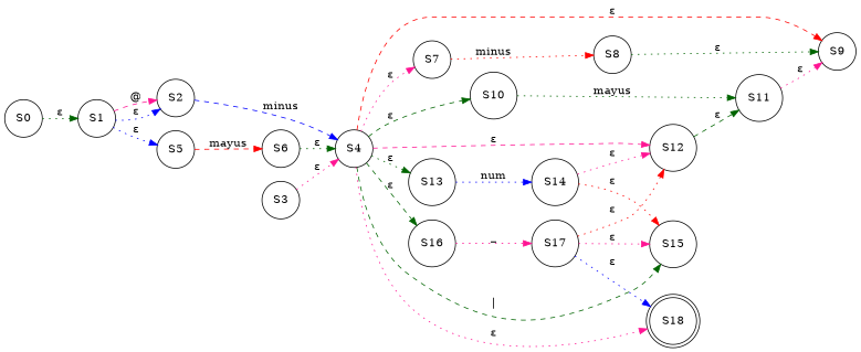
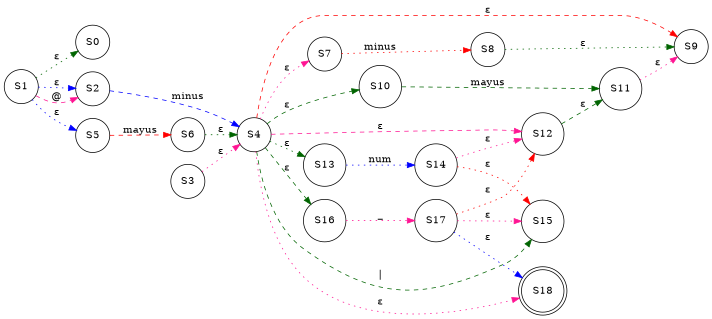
  digraph {
    forcelabels=true
    rankdir=LR
    node [shape=circle]
    edge [color=darkgreen style=dotted]
    S0
    S1
    S2
    S5
    S4
    S6
    S3
    S7
    S9
    S10
    S12
    S13
    S15
    S16
    S18 [shape=doublecircle]
    S8
    S11
    S14
    S17
-   S0 -> S1 [label="ε"]
+   S1 -> S0 [label="ε"]
    S1 -> S2 [color=blue label="ε"]
    S1 -> S2 [color=deeppink label="@" style=dashed]
    S1 -> S5 [color=blue label="ε"]
    S2 -> S4 [color=blue label=minus style=dashed]
    S5 -> S6 [color=red label=mayus style=dashed]
    S4 -> S7 [color=deeppink label="ε"]
    S4 -> S9 [color=red label="ε" style=dashed]
    S4 -> S10 [label="ε" style=dashed]
    S4 -> S12 [color=deeppink label="ε" style=dashed]
    S4 -> S13 [label="ε"]
    S4 -> S15 [label="|" style=dashed]
    S4 -> S16 [label="ε" style=dashed]
    S4 -> S18 [color=deeppink label="ε"]
    S6 -> S4 [label="ε"]
    S3 -> S4 [color=deeppink label="ε"]
    S7 -> S8 [color=red label=minus]
-   S10 -> S11 [label=mayus]
+   S10 -> S11 [label=mayus style=dashed]
    S12 -> S11 [label="ε" style=dashed]
    S13 -> S14 [color=blue label=num]
    S16 -> S17 [color=deeppink label=_]
    S8 -> S9 [label="ε"]
    S11 -> S9 [color=deeppink label="ε"]
    S14 -> S12 [color=deeppink label="ε"]
    S14 -> S15 [color=red label="ε"]
    S17 -> S12 [color=red label="ε"]
    S17 -> S15 [color=deeppink label="ε"]
    S17 -> S18 [color=blue label="ε"]
  }
